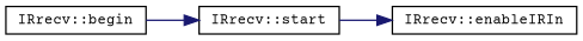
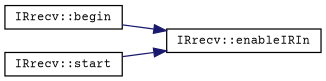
  digraph {
    fontname="Courier Prime"
    rankdir=RL
    node [color=black fillcolor=white fontname="Courier Prime" fontsize=10 shape=record style=filled]
    edge [color=midnightblue dir=back fontname="Courier Prime" fontsize=10 labelfontname=Helvetica labelfontsize=10 style=solid]
    n1 [height=0.2 label="IRrecv::enableIRIn" width=0.4]
    n2 [height=0.2 label="IRrecv::begin" width=0.4]
    n3 [height=0.2 label="IRrecv::start" width=0.4]
-   n3 -> n2
+   n1 -> n2
    n1 -> n3
  }
